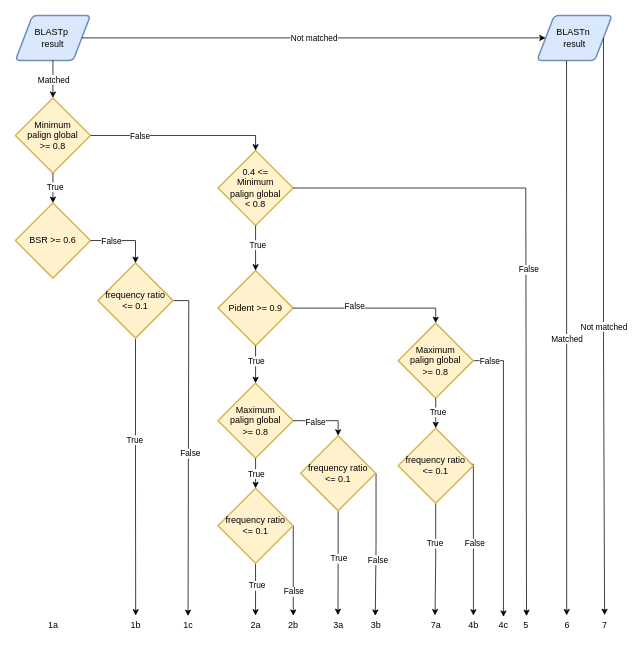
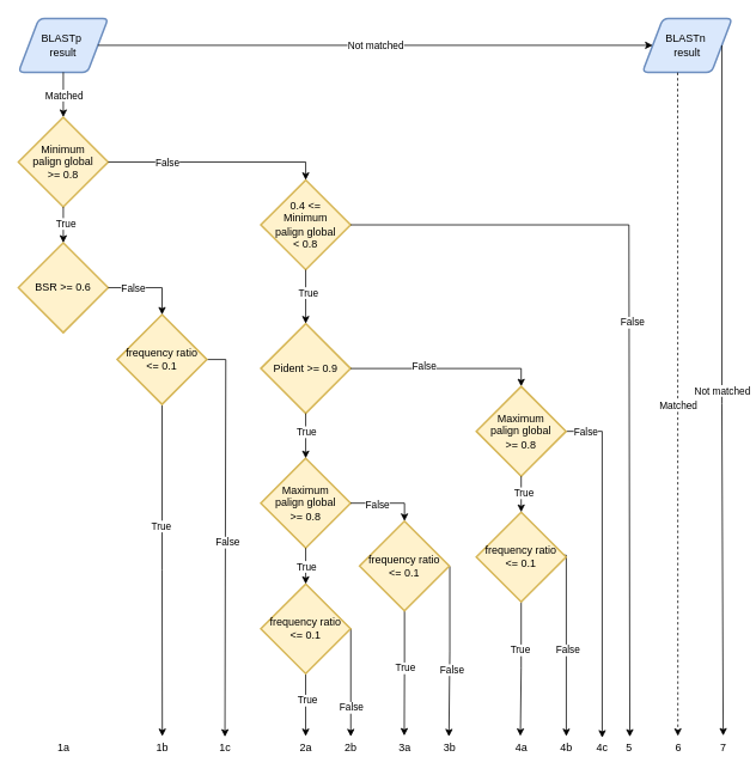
  <mxCell id="0" />
  <mxCell id="1" parent="0" />
  <mxCell id="2" value="BLASTp&amp;nbsp;&lt;div&gt;result&lt;/div&gt;" style="shape=parallelogram;html=1;strokeWidth=2;perimeter=parallelogramPerimeter;whiteSpace=wrap;rounded=1;arcSize=12;size=0.23;fillColor=#dae8fc;strokeColor=#6c8ebf;" parent="1" vertex="1"><mxGeometry x="20" y="20" width="100" height="60" as="geometry" /></mxCell>
  <mxCell id="3" value="Minimum&lt;div&gt;palign global&lt;/div&gt;&lt;div&gt;&amp;gt;= 0.8&lt;/div&gt;" style="strokeWidth=2;html=1;shape=mxgraph.flowchart.decision;whiteSpace=wrap;fillColor=#fff2cc;strokeColor=#d6b656;" parent="1" vertex="1"><mxGeometry x="20" y="130" width="100" height="100" as="geometry" /></mxCell>
  <mxCell id="4" value="0.4&amp;nbsp;&lt;span style=&quot;background-color: initial;&quot;&gt;&amp;lt;=&lt;/span&gt;&lt;div&gt;Minimum&lt;br&gt;&lt;div&gt;&lt;div&gt;palign global&lt;/div&gt;&lt;div&gt;&amp;lt; 0.8&lt;/div&gt;&lt;/div&gt;&lt;/div&gt;" style="strokeWidth=2;html=1;shape=mxgraph.flowchart.decision;whiteSpace=wrap;fillColor=#fff2cc;strokeColor=#d6b656;" parent="1" vertex="1"><mxGeometry x="290" y="200" width="100" height="100" as="geometry" /></mxCell>
  <mxCell id="5" style="edgeStyle=orthogonalEdgeStyle;rounded=0;orthogonalLoop=1;jettySize=auto;html=1;entryX=0.5;entryY=0;entryDx=0;entryDy=0;entryPerimeter=0;" parent="1" source="3" target="4" edge="1"><mxGeometry relative="1" as="geometry" /></mxCell>
  <mxCell id="6" value="False" style="edgeLabel;html=1;align=center;verticalAlign=middle;resizable=0;points=[];" parent="5" vertex="1" connectable="0"><mxGeometry x="-0.459" relative="1" as="geometry"><mxPoint as="offset" /></mxGeometry></mxCell>
  <mxCell id="7" style="edgeStyle=orthogonalEdgeStyle;rounded=0;orthogonalLoop=1;jettySize=auto;html=1;entryX=0.533;entryY=0.075;entryDx=0;entryDy=0;entryPerimeter=0;" parent="1" source="4" target="55" edge="1"><mxGeometry relative="1" as="geometry"><mxPoint x="700" y="820" as="targetPoint" /><Array as="points"><mxPoint x="700" y="250" /><mxPoint x="700" y="820" /></Array></mxGeometry></mxCell>
  <mxCell id="8" value="False" style="edgeLabel;html=1;align=center;verticalAlign=middle;resizable=0;points=[];" parent="7" vertex="1" connectable="0"><mxGeometry x="-0.047" y="3" relative="1" as="geometry"><mxPoint as="offset" /></mxGeometry></mxCell>
  <mxCell id="9" value="BSR &amp;gt;= 0.6" style="strokeWidth=2;html=1;shape=mxgraph.flowchart.decision;whiteSpace=wrap;fillColor=#fff2cc;strokeColor=#d6b656;" parent="1" vertex="1"><mxGeometry x="20" y="270" width="100" height="100" as="geometry" /></mxCell>
  <mxCell id="10" style="edgeStyle=orthogonalEdgeStyle;rounded=0;orthogonalLoop=1;jettySize=auto;html=1;entryX=0.5;entryY=0;entryDx=0;entryDy=0;entryPerimeter=0;" parent="1" source="3" target="9" edge="1"><mxGeometry relative="1" as="geometry" /></mxCell>
  <mxCell id="11" value="True" style="edgeLabel;html=1;align=center;verticalAlign=middle;resizable=0;points=[];" parent="10" vertex="1" connectable="0"><mxGeometry x="-0.1" y="2" relative="1" as="geometry"><mxPoint as="offset" /></mxGeometry></mxCell>
  <mxCell id="12" style="edgeStyle=orthogonalEdgeStyle;rounded=0;orthogonalLoop=1;jettySize=auto;html=1;entryX=0.507;entryY=0.055;entryDx=0;entryDy=0;entryPerimeter=0;" parent="1" source="16" target="47" edge="1"><mxGeometry relative="1" as="geometry"><mxPoint x="180" y="820" as="targetPoint" /></mxGeometry></mxCell>
  <mxCell id="13" value="True" style="edgeLabel;html=1;align=center;verticalAlign=middle;resizable=0;points=[];" parent="12" vertex="1" connectable="0"><mxGeometry x="-0.268" y="-2" relative="1" as="geometry"><mxPoint as="offset" /></mxGeometry></mxCell>
  <mxCell id="14" style="edgeStyle=orthogonalEdgeStyle;rounded=0;orthogonalLoop=1;jettySize=auto;html=1;entryX=0.501;entryY=0.076;entryDx=0;entryDy=0;entryPerimeter=0;" parent="1" source="16" target="48" edge="1"><mxGeometry relative="1" as="geometry"><mxPoint x="250" y="820" as="targetPoint" /><Array as="points"><mxPoint x="251" y="400" /><mxPoint x="251" y="820" /></Array></mxGeometry></mxCell>
  <mxCell id="15" value="False" style="edgeLabel;html=1;align=center;verticalAlign=middle;resizable=0;points=[];" parent="14" vertex="1" connectable="0"><mxGeometry x="0.016" y="2" relative="1" as="geometry"><mxPoint as="offset" /></mxGeometry></mxCell>
  <mxCell id="16" value="frequency ratio&lt;div&gt;&amp;lt;= 0.1&lt;/div&gt;" style="strokeWidth=2;html=1;shape=mxgraph.flowchart.decision;whiteSpace=wrap;fillColor=#fff2cc;strokeColor=#d6b656;" parent="1" vertex="1"><mxGeometry x="130" y="350" width="100" height="100" as="geometry" /></mxCell>
  <mxCell id="17" style="edgeStyle=orthogonalEdgeStyle;rounded=0;orthogonalLoop=1;jettySize=auto;html=1;entryX=0.5;entryY=0;entryDx=0;entryDy=0;entryPerimeter=0;" parent="1" source="9" target="16" edge="1"><mxGeometry relative="1" as="geometry" /></mxCell>
  <mxCell id="18" value="False" style="edgeLabel;html=1;align=center;verticalAlign=middle;resizable=0;points=[];" parent="17" vertex="1" connectable="0"><mxGeometry x="-0.4" relative="1" as="geometry"><mxPoint as="offset" /></mxGeometry></mxCell>
  <mxCell id="19" value="Pident &amp;gt;= 0.9" style="strokeWidth=2;html=1;shape=mxgraph.flowchart.decision;whiteSpace=wrap;fillColor=#fff2cc;strokeColor=#d6b656;" parent="1" vertex="1"><mxGeometry x="290" y="360" width="100" height="100" as="geometry" /></mxCell>
  <mxCell id="20" style="edgeStyle=orthogonalEdgeStyle;rounded=0;orthogonalLoop=1;jettySize=auto;html=1;entryX=0.5;entryY=0;entryDx=0;entryDy=0;entryPerimeter=0;" parent="1" source="4" target="19" edge="1"><mxGeometry relative="1" as="geometry" /></mxCell>
  <mxCell id="21" value="True" style="edgeLabel;html=1;align=center;verticalAlign=middle;resizable=0;points=[];" parent="20" vertex="1" connectable="0"><mxGeometry x="-0.171" y="2" relative="1" as="geometry"><mxPoint as="offset" /></mxGeometry></mxCell>
  <mxCell id="22" style="edgeStyle=orthogonalEdgeStyle;rounded=0;orthogonalLoop=1;jettySize=auto;html=1;entryX=0.506;entryY=0.057;entryDx=0;entryDy=0;entryPerimeter=0;" parent="1" target="54" edge="1"><mxGeometry relative="1" as="geometry"><mxPoint x="629" y="818" as="targetPoint" /><mxPoint x="609" y="618" as="sourcePoint" /><Array as="points"><mxPoint x="630" y="618" /></Array></mxGeometry></mxCell>
  <mxCell id="23" value="False" style="edgeLabel;html=1;align=center;verticalAlign=middle;resizable=0;points=[];" parent="22" vertex="1" connectable="0"><mxGeometry x="0.14" y="1" relative="1" as="geometry"><mxPoint as="offset" /></mxGeometry></mxCell>
  <mxCell id="24" style="edgeStyle=orthogonalEdgeStyle;rounded=0;orthogonalLoop=1;jettySize=auto;html=1;entryX=0.477;entryY=0.048;entryDx=0;entryDy=0;entryPerimeter=0;" parent="1" source="26" target="53" edge="1"><mxGeometry relative="1" as="geometry" /></mxCell>
  <mxCell id="25" value="True" style="edgeLabel;html=1;align=center;verticalAlign=middle;resizable=0;points=[];" parent="24" vertex="1" connectable="0"><mxGeometry x="-0.297" y="-2" relative="1" as="geometry"><mxPoint as="offset" /></mxGeometry></mxCell>
  <mxCell id="26" value="frequency ratio&lt;div&gt;&amp;lt;= 0.1&lt;/div&gt;" style="strokeWidth=2;html=1;shape=mxgraph.flowchart.decision;whiteSpace=wrap;fillColor=#fff2cc;strokeColor=#d6b656;" parent="1" vertex="1"><mxGeometry x="530" y="570" width="100" height="100" as="geometry" /></mxCell>
  <mxCell id="27" style="edgeStyle=orthogonalEdgeStyle;rounded=0;orthogonalLoop=1;jettySize=auto;html=1;entryX=0.5;entryY=0;entryDx=0;entryDy=0;entryPerimeter=0;" parent="1" source="19" target="58" edge="1"><mxGeometry relative="1" as="geometry" /></mxCell>
  <mxCell id="28" value="False" style="edgeLabel;html=1;align=center;verticalAlign=middle;resizable=0;points=[];" parent="27" vertex="1" connectable="0"><mxGeometry x="-0.225" y="3" relative="1" as="geometry"><mxPoint as="offset" /></mxGeometry></mxCell>
  <mxCell id="29" value="Maximum&lt;div&gt;palign global&lt;/div&gt;&lt;div&gt;&amp;gt;= 0.8&lt;/div&gt;" style="strokeWidth=2;html=1;shape=mxgraph.flowchart.decision;whiteSpace=wrap;fillColor=#fff2cc;strokeColor=#d6b656;" parent="1" vertex="1"><mxGeometry x="290" y="510" width="100" height="100" as="geometry" /></mxCell>
  <mxCell id="30" style="edgeStyle=orthogonalEdgeStyle;rounded=0;orthogonalLoop=1;jettySize=auto;html=1;entryX=0.5;entryY=0;entryDx=0;entryDy=0;entryPerimeter=0;" parent="1" source="19" target="29" edge="1"><mxGeometry relative="1" as="geometry" /></mxCell>
  <mxCell id="31" value="True" style="edgeLabel;html=1;align=center;verticalAlign=middle;resizable=0;points=[];" parent="30" vertex="1" connectable="0"><mxGeometry x="-0.2" relative="1" as="geometry"><mxPoint as="offset" /></mxGeometry></mxCell>
  <mxCell id="32" style="edgeStyle=orthogonalEdgeStyle;rounded=0;orthogonalLoop=1;jettySize=auto;html=1;entryX=0.494;entryY=0.035;entryDx=0;entryDy=0;entryPerimeter=0;" parent="1" source="36" target="51" edge="1"><mxGeometry relative="1" as="geometry"><mxPoint x="450" y="820" as="targetPoint" /></mxGeometry></mxCell>
  <mxCell id="33" value="True" style="edgeLabel;html=1;align=center;verticalAlign=middle;resizable=0;points=[];" parent="32" vertex="1" connectable="0"><mxGeometry x="-0.295" y="3" relative="1" as="geometry"><mxPoint x="-3" y="14" as="offset" /></mxGeometry></mxCell>
  <mxCell id="34" style="edgeStyle=orthogonalEdgeStyle;rounded=0;orthogonalLoop=1;jettySize=auto;html=1;" parent="1" edge="1"><mxGeometry relative="1" as="geometry"><mxPoint x="499.5" y="820" as="targetPoint" /><mxPoint x="479.5" y="630" as="sourcePoint" /></mxGeometry></mxCell>
  <mxCell id="35" value="False" style="edgeLabel;html=1;align=center;verticalAlign=middle;resizable=0;points=[];" parent="34" vertex="1" connectable="0"><mxGeometry x="0.292" y="3" relative="1" as="geometry"><mxPoint as="offset" /></mxGeometry></mxCell>
  <mxCell id="36" value="frequency ratio&lt;div&gt;&amp;lt;= 0.1&lt;/div&gt;" style="strokeWidth=2;html=1;shape=mxgraph.flowchart.decision;whiteSpace=wrap;fillColor=#fff2cc;strokeColor=#d6b656;" parent="1" vertex="1"><mxGeometry x="400" y="580" width="100" height="100" as="geometry" /></mxCell>
  <mxCell id="37" style="edgeStyle=orthogonalEdgeStyle;rounded=0;orthogonalLoop=1;jettySize=auto;html=1;entryX=0.5;entryY=0;entryDx=0;entryDy=0;entryPerimeter=0;" parent="1" source="29" target="36" edge="1"><mxGeometry relative="1" as="geometry" /></mxCell>
  <mxCell id="38" value="False" style="edgeLabel;html=1;align=center;verticalAlign=middle;resizable=0;points=[];" parent="37" vertex="1" connectable="0"><mxGeometry x="-0.275" y="-1" relative="1" as="geometry"><mxPoint as="offset" /></mxGeometry></mxCell>
  <mxCell id="39" style="edgeStyle=orthogonalEdgeStyle;rounded=0;orthogonalLoop=1;jettySize=auto;html=1;entryX=0.499;entryY=0.055;entryDx=0;entryDy=0;entryPerimeter=0;" parent="1" source="43" target="49" edge="1"><mxGeometry relative="1" as="geometry"><mxPoint x="340" y="820" as="targetPoint" /></mxGeometry></mxCell>
  <mxCell id="40" value="True" style="edgeLabel;html=1;align=center;verticalAlign=middle;resizable=0;points=[];" parent="39" vertex="1" connectable="0"><mxGeometry x="-0.174" y="2" relative="1" as="geometry"><mxPoint as="offset" /></mxGeometry></mxCell>
  <mxCell id="41" style="edgeStyle=orthogonalEdgeStyle;rounded=0;orthogonalLoop=1;jettySize=auto;html=1;entryX=0.505;entryY=0.066;entryDx=0;entryDy=0;entryPerimeter=0;" parent="1" target="50" edge="1"><mxGeometry relative="1" as="geometry"><mxPoint x="389" y="820" as="targetPoint" /><mxPoint x="359" y="700" as="sourcePoint" /><Array as="points"><mxPoint x="390" y="700" /></Array></mxGeometry></mxCell>
  <mxCell id="42" value="False" style="edgeLabel;html=1;align=center;verticalAlign=middle;resizable=0;points=[];" parent="41" vertex="1" connectable="0"><mxGeometry x="0.559" relative="1" as="geometry"><mxPoint y="1" as="offset" /></mxGeometry></mxCell>
  <mxCell id="43" value="frequency ratio&lt;div&gt;&amp;lt;= 0.1&lt;/div&gt;" style="strokeWidth=2;html=1;shape=mxgraph.flowchart.decision;whiteSpace=wrap;fillColor=#fff2cc;strokeColor=#d6b656;" parent="1" vertex="1"><mxGeometry x="290" y="650" width="100" height="100" as="geometry" /></mxCell>
  <mxCell id="44" style="edgeStyle=orthogonalEdgeStyle;rounded=0;orthogonalLoop=1;jettySize=auto;html=1;entryX=0.5;entryY=0;entryDx=0;entryDy=0;entryPerimeter=0;" parent="1" source="29" target="43" edge="1"><mxGeometry relative="1" as="geometry" /></mxCell>
  <mxCell id="45" value="True" style="edgeLabel;html=1;align=center;verticalAlign=middle;resizable=0;points=[];" parent="44" vertex="1" connectable="0"><mxGeometry x="0.3" relative="1" as="geometry"><mxPoint y="-6" as="offset" /></mxGeometry></mxCell>
  <mxCell id="46" value="1a" style="text;html=1;align=center;verticalAlign=middle;resizable=0;points=[];autosize=1;strokeColor=none;fillColor=none;" parent="1" vertex="1"><mxGeometry x="50" y="818" width="40" height="30" as="geometry" /></mxCell>
  <mxCell id="47" value="1b" style="text;html=1;align=center;verticalAlign=middle;resizable=0;points=[];autosize=1;strokeColor=none;fillColor=none;" parent="1" vertex="1"><mxGeometry x="160" y="818" width="40" height="30" as="geometry" /></mxCell>
  <mxCell id="48" value="1c" style="text;html=1;align=center;verticalAlign=middle;resizable=0;points=[];autosize=1;strokeColor=none;fillColor=none;" parent="1" vertex="1"><mxGeometry x="230" y="818" width="40" height="30" as="geometry" /></mxCell>
  <mxCell id="49" value="2a" style="text;html=1;align=center;verticalAlign=middle;resizable=0;points=[];autosize=1;strokeColor=none;fillColor=none;" parent="1" vertex="1"><mxGeometry x="320" y="818" width="40" height="30" as="geometry" /></mxCell>
  <mxCell id="50" value="2b" style="text;html=1;align=center;verticalAlign=middle;resizable=0;points=[];autosize=1;strokeColor=none;fillColor=none;" parent="1" vertex="1"><mxGeometry x="370" y="818" width="40" height="30" as="geometry" /></mxCell>
  <mxCell id="51" value="3a" style="text;html=1;align=center;verticalAlign=middle;resizable=0;points=[];autosize=1;strokeColor=none;fillColor=none;" parent="1" vertex="1"><mxGeometry x="430" y="818" width="40" height="30" as="geometry" /></mxCell>
  <mxCell id="52" value="3b" style="text;html=1;align=center;verticalAlign=middle;resizable=0;points=[];autosize=1;strokeColor=none;fillColor=none;" parent="1" vertex="1"><mxGeometry x="480" y="818" width="40" height="30" as="geometry" /></mxCell>
- <mxCell id="53" value="7a" style="text;html=1;align=center;verticalAlign=middle;resizable=0;points=[];autosize=1;strokeColor=none;fillColor=none;" parent="1" vertex="1"><mxGeometry x="560" y="818" width="40" height="30" as="geometry" /></mxCell>
+ <mxCell id="53" value="4a" style="text;html=1;align=center;verticalAlign=middle;resizable=0;points=[];autosize=1;strokeColor=none;fillColor=none;" parent="1" vertex="1"><mxGeometry x="560" y="818" width="40" height="30" as="geometry" /></mxCell>
  <mxCell id="54" value="4b" style="text;html=1;align=center;verticalAlign=middle;resizable=0;points=[];autosize=1;strokeColor=none;fillColor=none;" parent="1" vertex="1"><mxGeometry x="610" y="818" width="40" height="30" as="geometry" /></mxCell>
  <mxCell id="55" value="5" style="text;html=1;align=center;verticalAlign=middle;resizable=0;points=[];autosize=1;strokeColor=none;fillColor=none;" parent="1" vertex="1"><mxGeometry x="685" y="818" width="30" height="30" as="geometry" /></mxCell>
  <mxCell id="56" style="edgeStyle=orthogonalEdgeStyle;rounded=0;orthogonalLoop=1;jettySize=auto;html=1;entryX=0.506;entryY=0.111;entryDx=0;entryDy=0;entryPerimeter=0;" parent="1" source="58" target="61" edge="1"><mxGeometry relative="1" as="geometry"><mxPoint x="670" y="820" as="targetPoint" /></mxGeometry></mxCell>
  <mxCell id="57" value="False" style="edgeLabel;html=1;align=center;verticalAlign=middle;resizable=0;points=[];" parent="56" vertex="1" connectable="0"><mxGeometry x="-0.89" relative="1" as="geometry"><mxPoint as="offset" /></mxGeometry></mxCell>
  <mxCell id="58" value="Maximum&lt;div&gt;palign global&lt;/div&gt;&lt;div&gt;&amp;gt;= 0.8&lt;/div&gt;" style="strokeWidth=2;html=1;shape=mxgraph.flowchart.decision;whiteSpace=wrap;fillColor=#fff2cc;strokeColor=#d6b656;" parent="1" vertex="1"><mxGeometry x="530" y="430" width="100" height="100" as="geometry" /></mxCell>
  <mxCell id="59" style="edgeStyle=orthogonalEdgeStyle;rounded=0;orthogonalLoop=1;jettySize=auto;html=1;entryX=0.5;entryY=0;entryDx=0;entryDy=0;entryPerimeter=0;" parent="1" source="58" target="26" edge="1"><mxGeometry relative="1" as="geometry" /></mxCell>
  <mxCell id="60" value="True" style="edgeLabel;html=1;align=center;verticalAlign=middle;resizable=0;points=[];" parent="59" vertex="1" connectable="0"><mxGeometry x="-0.1" y="2" relative="1" as="geometry"><mxPoint as="offset" /></mxGeometry></mxCell>
  <mxCell id="61" value="4c" style="text;html=1;align=center;verticalAlign=middle;resizable=0;points=[];autosize=1;strokeColor=none;fillColor=none;" parent="1" vertex="1"><mxGeometry x="650" y="818" width="40" height="30" as="geometry" /></mxCell>
  <mxCell id="62" value="BLASTn&amp;nbsp;&lt;div&gt;result&lt;/div&gt;" style="shape=parallelogram;html=1;strokeWidth=2;perimeter=parallelogramPerimeter;whiteSpace=wrap;rounded=1;arcSize=12;size=0.23;fillColor=#dae8fc;strokeColor=#6c8ebf;" parent="1" vertex="1"><mxGeometry x="715" y="20" width="100" height="60" as="geometry" /></mxCell>
  <mxCell id="63" value="" style="endArrow=classic;html=1;rounded=0;strokeColor=default;align=center;verticalAlign=middle;fontFamily=Helvetica;fontSize=11;fontColor=default;labelBackgroundColor=default;edgeStyle=orthogonalEdgeStyle;exitX=1;exitY=0.5;exitDx=0;exitDy=0;entryX=0;entryY=0.5;entryDx=0;entryDy=0;" parent="1" source="2" target="62" edge="1"><mxGeometry relative="1" as="geometry"><mxPoint x="500" y="120" as="sourcePoint" /><mxPoint x="600" y="120" as="targetPoint" /></mxGeometry></mxCell>
  <mxCell id="64" value="Not matched" style="edgeLabel;resizable=0;html=1;;align=center;verticalAlign=middle;fontFamily=Helvetica;fontSize=11;fontColor=default;labelBackgroundColor=default;" parent="63" connectable="0" vertex="1"><mxGeometry relative="1" as="geometry" /></mxCell>
- <mxCell id="65" value="" style="endArrow=classic;html=1;rounded=0;strokeColor=default;align=center;verticalAlign=middle;fontFamily=Helvetica;fontSize=11;fontColor=default;labelBackgroundColor=default;edgeStyle=orthogonalEdgeStyle;exitX=0.393;exitY=1.006;exitDx=0;exitDy=0;entryX=0.484;entryY=0.048;entryDx=0;entryDy=0;entryPerimeter=0;exitPerimeter=0;" parent="1" source="62" target="69" edge="1"><mxGeometry relative="1" as="geometry"><mxPoint x="750" y="78.5" as="sourcePoint" /><mxPoint x="764.21" y="818" as="targetPoint" /><Array as="points"><mxPoint x="755" y="80" /></Array></mxGeometry></mxCell>
+ <mxCell id="65" value="" style="endArrow=classic;html=1;rounded=0;strokeColor=default;align=center;verticalAlign=middle;fontFamily=Helvetica;fontSize=11;fontColor=default;labelBackgroundColor=default;edgeStyle=orthogonalEdgeStyle;exitX=0.393;exitY=1.006;exitDx=0;exitDy=0;entryX=0.484;entryY=0.048;entryDx=0;entryDy=0;entryPerimeter=0;exitPerimeter=0;dashed=1;" parent="1" source="62" target="69" edge="1"><mxGeometry relative="1" as="geometry"><mxPoint x="750" y="78.5" as="sourcePoint" /><mxPoint x="764.21" y="818" as="targetPoint" /><Array as="points"><mxPoint x="755" y="80" /></Array></mxGeometry></mxCell>
  <mxCell id="66" value="Matched" style="edgeLabel;resizable=0;html=1;;align=center;verticalAlign=middle;fontFamily=Helvetica;fontSize=11;fontColor=default;labelBackgroundColor=default;" parent="65" connectable="0" vertex="1"><mxGeometry relative="1" as="geometry" /></mxCell>
  <mxCell id="67" value="" style="endArrow=classic;html=1;rounded=0;strokeColor=default;align=center;verticalAlign=middle;fontFamily=Helvetica;fontSize=11;fontColor=default;labelBackgroundColor=default;edgeStyle=orthogonalEdgeStyle;exitX=0.5;exitY=1;exitDx=0;exitDy=0;" parent="1" source="2" edge="1"><mxGeometry relative="1" as="geometry"><mxPoint x="250" y="190" as="sourcePoint" /><mxPoint x="70" y="130" as="targetPoint" /></mxGeometry></mxCell>
  <mxCell id="68" value="Matched" style="edgeLabel;resizable=0;html=1;;align=center;verticalAlign=middle;fontFamily=Helvetica;fontSize=11;fontColor=default;labelBackgroundColor=default;" parent="67" connectable="0" vertex="1"><mxGeometry relative="1" as="geometry" /></mxCell>
  <mxCell id="69" value="6" style="text;html=1;align=center;verticalAlign=middle;resizable=0;points=[];autosize=1;strokeColor=none;fillColor=none;" parent="1" vertex="1"><mxGeometry x="740" y="818" width="30" height="30" as="geometry" /></mxCell>
  <mxCell id="70" value="7" style="text;html=1;align=center;verticalAlign=middle;resizable=0;points=[];autosize=1;strokeColor=none;fillColor=none;" parent="1" vertex="1"><mxGeometry x="790" y="818" width="30" height="30" as="geometry" /></mxCell>
  <mxCell id="71" value="" style="endArrow=classic;html=1;rounded=0;strokeColor=default;align=center;verticalAlign=middle;fontFamily=Helvetica;fontSize=11;fontColor=default;labelBackgroundColor=default;edgeStyle=orthogonalEdgeStyle;exitX=1;exitY=0.5;exitDx=0;exitDy=0;entryX=0.5;entryY=0.033;entryDx=0;entryDy=0;entryPerimeter=0;" parent="1" source="62" target="70" edge="1"><mxGeometry relative="1" as="geometry"><mxPoint x="910" y="280" as="sourcePoint" /><mxPoint x="1010" y="280" as="targetPoint" /><Array as="points"><mxPoint x="804" y="449" /><mxPoint x="804" y="449" /><mxPoint x="804" y="819" /></Array></mxGeometry></mxCell>
  <mxCell id="72" value="Not matched" style="edgeLabel;resizable=0;html=1;;align=center;verticalAlign=middle;fontFamily=Helvetica;fontSize=11;fontColor=default;labelBackgroundColor=default;" parent="71" connectable="0" vertex="1"><mxGeometry relative="1" as="geometry" /></mxCell>
